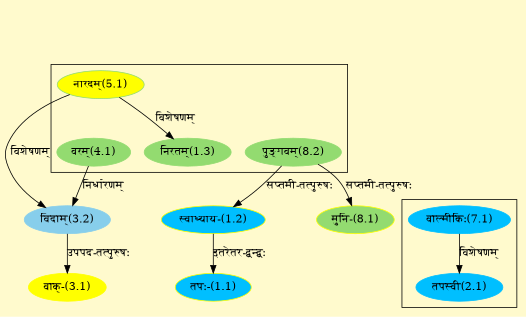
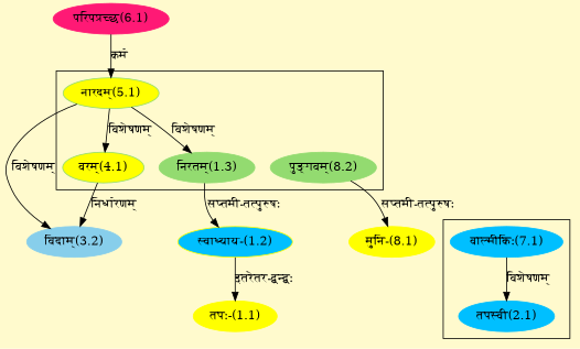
  digraph {
    bgcolor=lemonchiffon1
    compound=true
    rankdir=BT
    node [color="#93DB70" style=filled]
    edge [dir=back]
    n1 [label="निरतम्(1.3)"]
    n2 [fillcolor="#FFFF00" label="नारदम्(5.1)"]
-   n3 [label="वरम्(4.1)"]
+   n3 [label="वरम्(4.1)" fillcolor="#FFFF00"]
    n4 [label="पुङ्गवम्(8.2)"]
    n5 [color="#00BFFF" label="तपस्वी(2.1)"]
    n6 [color="#00BFFF" label="वाल्मीकिः(7.1)"]
-   n8 [color="#FFFF00" label="तपः-(1.1)" fillcolor="#00BFFF"]
+   n7 [color="#FF1975" label="परिपप्रच्छ(6.1)"]
+   n8 [color="#FFFF00" label="तपः-(1.1)"]
    n9 [color="#FFFF00" fillcolor="#00BFFF" label="स्वाध्याय-(1.2)"]
-   n10 [color="#FFFF00" label="वाक्-(3.1)"]
    n11 [color="#87CEEB" label="विदाम्(3.2)"]
-   n12 [color="#FFFF00" label="मुनि-(8.1)" fillcolor="#93DB70"]
+   n12 [color="#FFFF00" label="मुनि-(8.1)"]
    subgraph cluster_1 {
      n1
      n2
      n3
      n4
    }
    subgraph cluster_2 {
      n5
      n6
    }
    n1 -> n2 [label="विशेषणम्"]
+   n2 -> n7 [label="कर्म"]
+   n3 -> n2 [label="विशेषणम्"]
    n5 -> n6 [label="विशेषणम्"]
    n8 -> n9 [label="इतरेतर-द्वन्द्वः"]
-   n9 -> n4 [label="सप्तमी-तत्पुरुषः"]
-   n10 -> n11 [label="उपपद-तत्पुरुषः"]
+   n9 -> n1 [label="सप्तमी-तत्पुरुषः"]
    n11 -> n2 [label="विशेषणम्"]
    n11 -> n3 [label="निर्धारणम्"]
    n12 -> n4 [label="सप्तमी-तत्पुरुषः"]
  }
